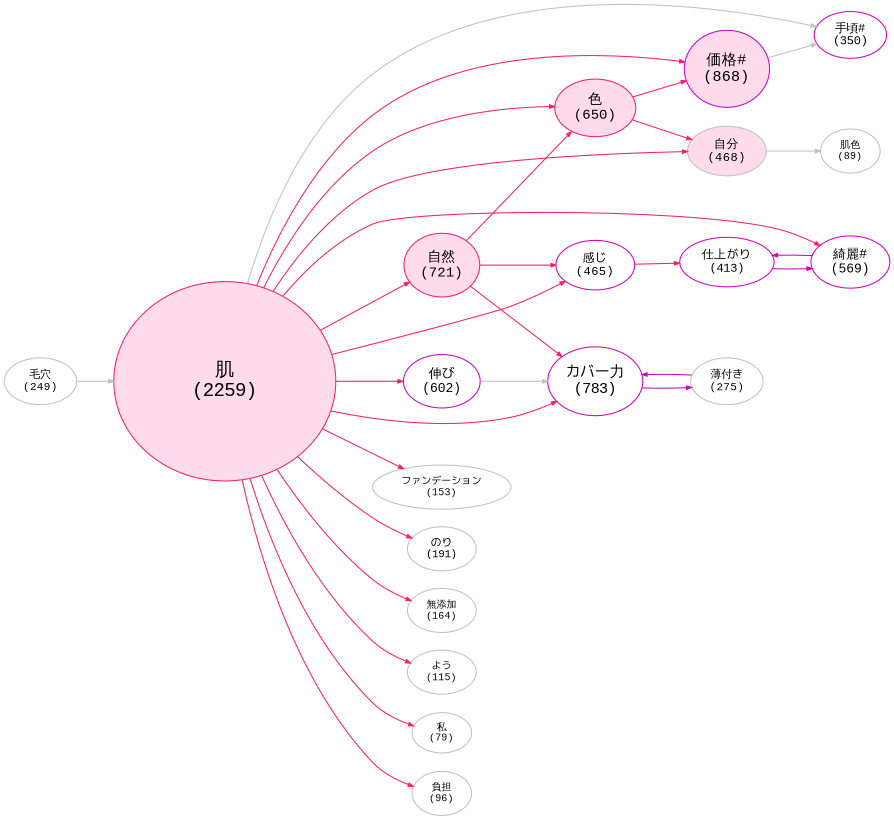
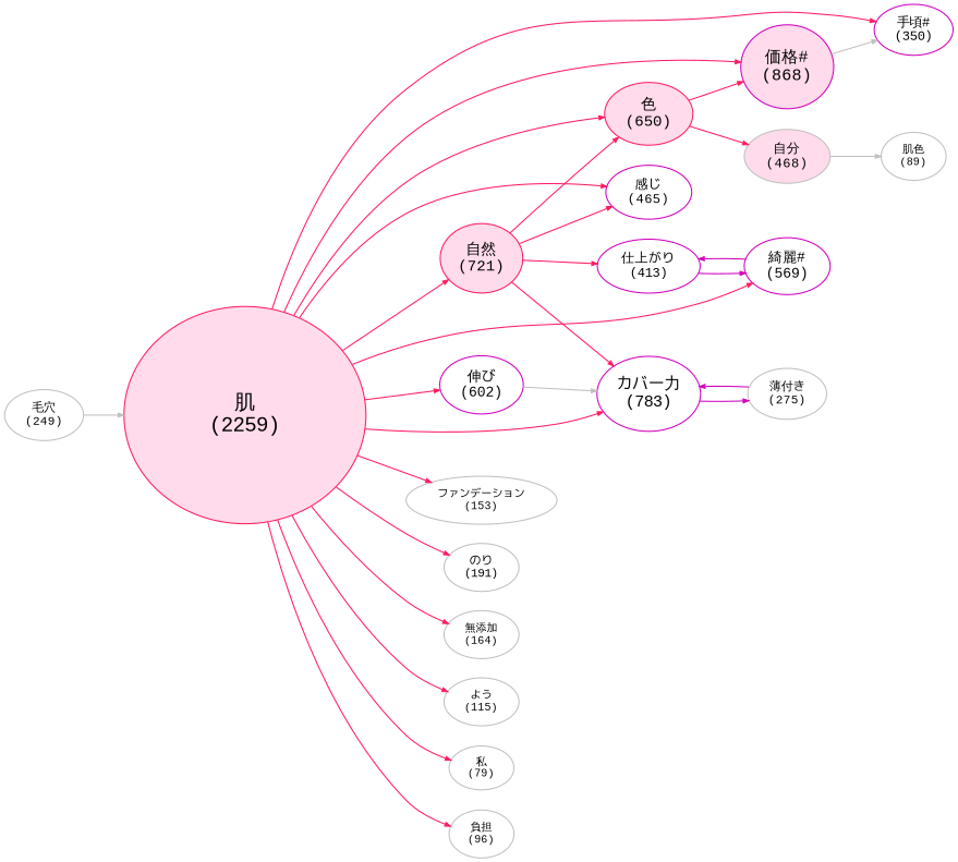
  digraph {
    fontname="Liberation Mono"
    rankdir=LR
    node [color=gray fillcolor="#FFFFFF" fontcolor=black fontname="Liberation Mono" shape=ellipse style=filled]
    edge [arrowsize=0.5 color="#FF1C62" fontname="Liberation Mono"]
    "肌\n(2259)\n" [color="#FF1C62" fillcolor="#FFDBEB" fontsize=18 height=2.7 width=3.0]
    "自然\n(721)\n" [color="#FF1C62" fillcolor="#FFDBEB" fontsize=13.787516600265604 height=0.8617529880478089 width=0.9575033200531209]
    "色\n(650)\n" [color="#FF1C62" fillcolor="#FFDBEB" fontsize=13.316069057104913 height=0.7768924302788844 width=0.8632138114209827]
    "価格#\n(868)\n" [color="#CF00BD" fillcolor="#FFDBEB" fontsize=14.763612217795485 height=1.0374501992031873 width=1.152722443559097]
    "自分\n(468)\n" [fillcolor="#FFDBEB" fontsize=12.107569721115539 height=0.5593625498007968 width=0.6215139442231076]
    "綺麗#\n(569)\n" [color="#CF00BD" fontsize=12.778220451527226 height=0.6800796812749004 width=0.7556440903054449]
    "感じ\n(465)\n" [color="#CF00BD" fontsize=12.087649402390438 height=0.555776892430279 width=0.6175298804780877]
    "手頃#\n(350)\n" [color="#CF00BD" fontsize=11.324037184594953 height=0.4183266932270916 width=0.4648074369189907]
    "カバー力\n(783)\n" [color="#CF00BD" fontsize=14.199203187250996 height=0.9358565737051793 width=1.0398406374501992]
    "伸び\n(602)\n" [color="#CF00BD" fontsize=12.99734395750332 height=0.7195219123505976 width=0.799468791500664]
    "ファンデーション\n(153)\n" [fontsize=10.01593625498008 height=0.18286852589641436 width=0.20318725099601595]
    "のり\n(191)\n" [fontsize=10.268260292164674 height=0.22828685258964143 width=0.2536520584329349]
    "無添加\n(164)\n" [fontsize=10.088977423638777 height=0.1960159362549801 width=0.21779548472775564]
    "よう\n(115)\n" [fontsize=9.763612217795485 height=0.13745019920318727 width=0.15272244355909695]
    "私\n(79)\n" [fontsize=9.52456839309429 height=0.09442231075697212 width=0.1049136786188579]
    "負担\n(96)\n" [fontsize=9.637450199203187 height=0.1147410358565737 width=0.12749003984063745]
    "仕上がり\n(413)\n" [color="#CF00BD" fontsize=11.742363877822045 height=0.4936254980079681 width=0.548472775564409]
    "肌色\n(89)\n" [fontsize=9.590969455511289 height=0.10637450199203188 width=0.11819389110225764]
    "薄付き\n(275)\n" [fontsize=10.826029216467465 height=0.32868525896414347 width=0.3652058432934927]
    "毛穴\n(249)\n" [fontsize=10.653386454183266 height=0.297609561752988 width=0.33067729083665337]
    "肌\n(2259)\n" -> "自然\n(721)\n"
    "肌\n(2259)\n" -> "色\n(650)\n"
    "肌\n(2259)\n" -> "価格#\n(868)\n"
-   "肌\n(2259)\n" -> "自分\n(468)\n"
    "肌\n(2259)\n" -> "綺麗#\n(569)\n"
    "肌\n(2259)\n" -> "感じ\n(465)\n"
-   "肌\n(2259)\n" -> "手頃#\n(350)\n" [color=gray]
+   "肌\n(2259)\n" -> "手頃#\n(350)\n"
    "肌\n(2259)\n" -> "カバー力\n(783)\n"
    "肌\n(2259)\n" -> "伸び\n(602)\n"
    "肌\n(2259)\n" -> "ファンデーション\n(153)\n"
    "肌\n(2259)\n" -> "のり\n(191)\n"
    "肌\n(2259)\n" -> "無添加\n(164)\n"
    "肌\n(2259)\n" -> "よう\n(115)\n"
    "肌\n(2259)\n" -> "私\n(79)\n"
    "肌\n(2259)\n" -> "負担\n(96)\n"
    "自然\n(721)\n" -> "色\n(650)\n"
    "自然\n(721)\n" -> "感じ\n(465)\n"
    "自然\n(721)\n" -> "カバー力\n(783)\n"
-   "感じ\n(465)\n" -> "仕上がり\n(413)\n"
+   "自然\n(721)\n" -> "仕上がり\n(413)\n"
    "色\n(650)\n" -> "価格#\n(868)\n"
    "色\n(650)\n" -> "自分\n(468)\n"
    "価格#\n(868)\n" -> "手頃#\n(350)\n" [color=gray]
    "自分\n(468)\n" -> "肌色\n(89)\n" [color=gray]
    "綺麗#\n(569)\n" -> "仕上がり\n(413)\n" [color="#CF00BD"]
    "カバー力\n(783)\n" -> "薄付き\n(275)\n" [color="#CF00BD"]
    "伸び\n(602)\n" -> "カバー力\n(783)\n" [color=gray]
    "仕上がり\n(413)\n" -> "綺麗#\n(569)\n" [color="#CF00BD"]
    "薄付き\n(275)\n" -> "カバー力\n(783)\n" [color="#CF00BD"]
    "毛穴\n(249)\n" -> "肌\n(2259)\n" [color=gray]
  }
